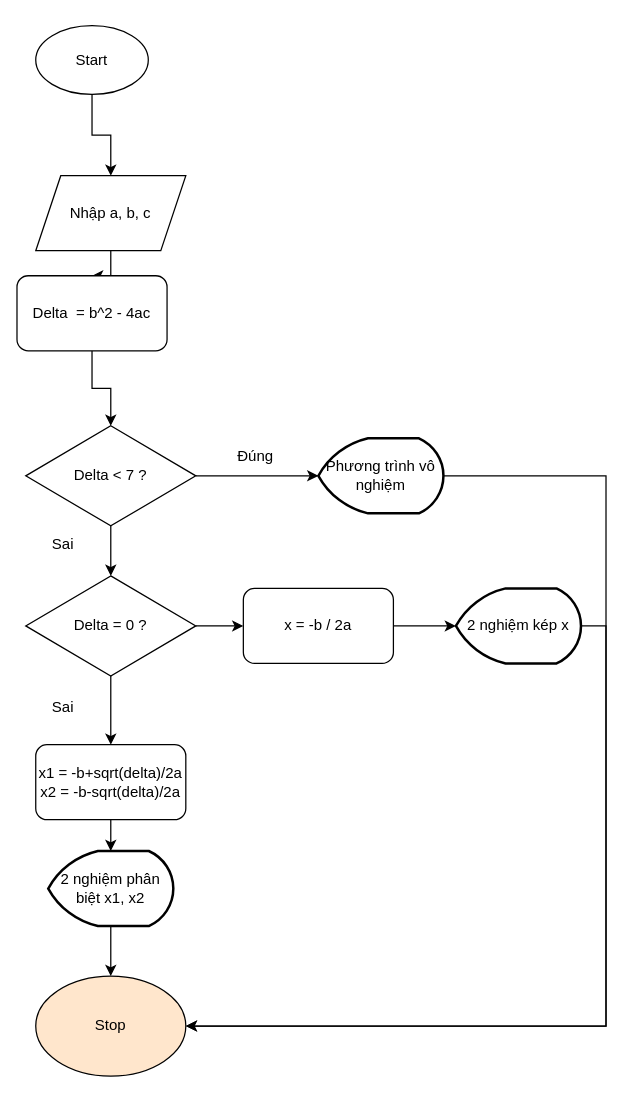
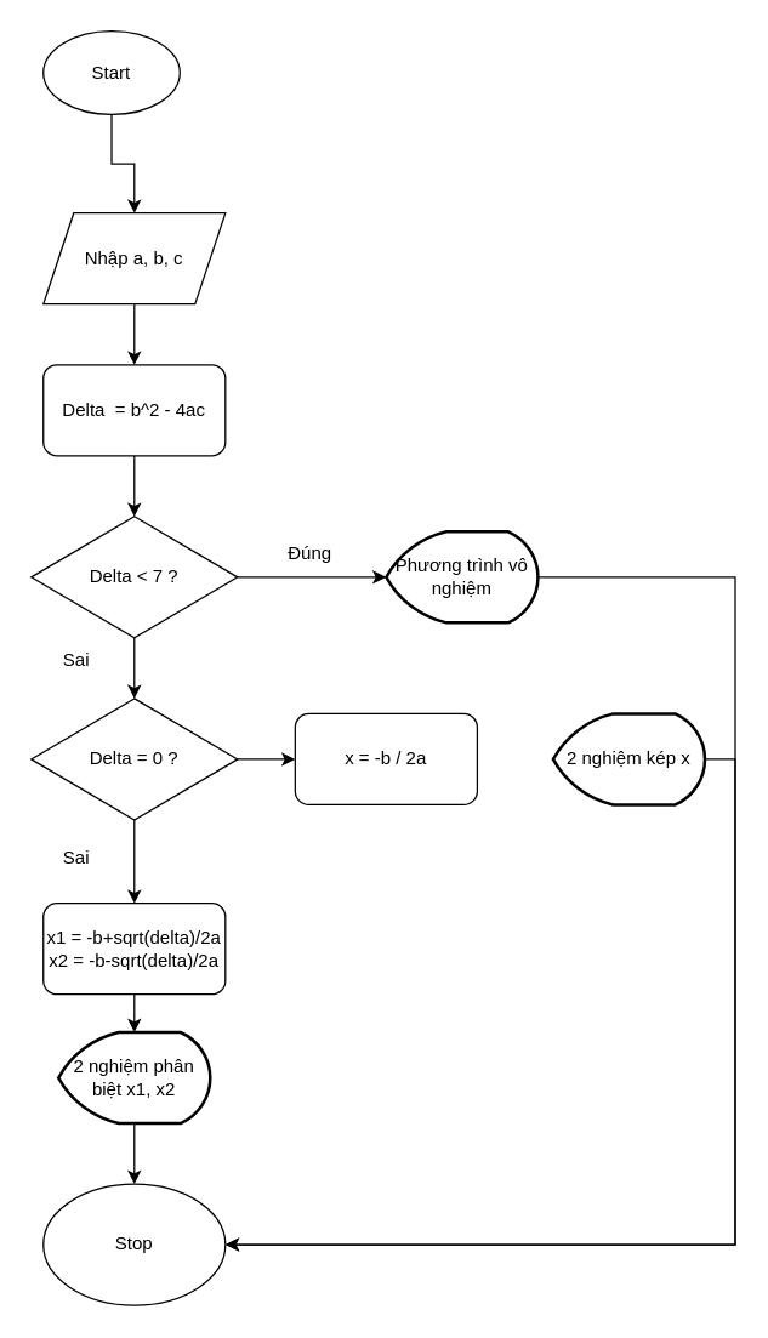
  <mxCell id="0" />
  <mxCell id="1" parent="0" />
  <mxCell id="2" value="" style="edgeStyle=orthogonalEdgeStyle;rounded=0;orthogonalLoop=1;jettySize=auto;html=1;" edge="1" parent="1" source="3" target="6"><mxGeometry relative="1" as="geometry" /></mxCell>
  <mxCell id="3" value="Start" style="ellipse;whiteSpace=wrap;html=1;" vertex="1" parent="1"><mxGeometry x="28" y="20" width="90" height="55" as="geometry" /></mxCell>
- <mxCell id="4" value="Stop" style="ellipse;whiteSpace=wrap;html=1;fillColor=#ffe6cc;" vertex="1" parent="1"><mxGeometry x="28" y="780" width="120" height="80" as="geometry" /></mxCell>
+ <mxCell id="4" value="Stop" style="ellipse;whiteSpace=wrap;html=1;" vertex="1" parent="1"><mxGeometry x="28" y="780" width="120" height="80" as="geometry" /></mxCell>
  <mxCell id="5" value="" style="edgeStyle=orthogonalEdgeStyle;rounded=0;orthogonalLoop=1;jettySize=auto;html=1;" edge="1" parent="1" source="6" target="8"><mxGeometry relative="1" as="geometry" /></mxCell>
  <mxCell id="6" value="Nhập a, b, c" style="shape=parallelogram;perimeter=parallelogramPerimeter;whiteSpace=wrap;html=1;fixedSize=1;" vertex="1" parent="1"><mxGeometry x="28" y="140" width="120" height="60" as="geometry" /></mxCell>
  <mxCell id="7" value="" style="edgeStyle=orthogonalEdgeStyle;rounded=0;orthogonalLoop=1;jettySize=auto;html=1;" edge="1" parent="1" source="8" target="11"><mxGeometry relative="1" as="geometry" /></mxCell>
- <mxCell id="8" value="Delta&amp;nbsp; = b^2 - 4ac" style="rounded=1;whiteSpace=wrap;html=1;" vertex="1" parent="1"><mxGeometry x="13" y="220" width="120" height="60" as="geometry" /></mxCell>
+ <mxCell id="8" value="Delta&amp;nbsp; = b^2 - 4ac" style="rounded=1;whiteSpace=wrap;html=1;" vertex="1" parent="1"><mxGeometry x="28" y="240" width="120" height="60" as="geometry" /></mxCell>
  <mxCell id="9" value="" style="edgeStyle=orthogonalEdgeStyle;rounded=0;orthogonalLoop=1;jettySize=auto;html=1;" edge="1" parent="1" source="11" target="13"><mxGeometry relative="1" as="geometry" /></mxCell>
  <mxCell id="10" value="" style="edgeStyle=orthogonalEdgeStyle;rounded=0;orthogonalLoop=1;jettySize=auto;html=1;" edge="1" parent="1" source="11" target="17"><mxGeometry relative="1" as="geometry" /></mxCell>
  <mxCell id="11" value="Delta &amp;lt; 7 ?" style="rhombus;whiteSpace=wrap;html=1;" vertex="1" parent="1"><mxGeometry x="20" y="340" width="136" height="80" as="geometry" /></mxCell>
  <mxCell id="12" style="edgeStyle=orthogonalEdgeStyle;rounded=0;orthogonalLoop=1;jettySize=auto;html=1;exitX=1;exitY=0.5;exitDx=0;exitDy=0;exitPerimeter=0;entryX=1;entryY=0.5;entryDx=0;entryDy=0;" edge="1" parent="1" source="13" target="4"><mxGeometry relative="1" as="geometry"><Array as="points"><mxPoint x="484" y="380" /><mxPoint x="484" y="820" /></Array></mxGeometry></mxCell>
  <mxCell id="13" value="Phương trình vô nghiệm" style="strokeWidth=2;html=1;shape=mxgraph.flowchart.display;whiteSpace=wrap;" vertex="1" parent="1"><mxGeometry x="254" y="350" width="100" height="60" as="geometry" /></mxCell>
  <mxCell id="14" value="Đúng" style="text;html=1;align=center;verticalAlign=middle;whiteSpace=wrap;rounded=0;" vertex="1" parent="1"><mxGeometry x="174" y="350" width="60" height="30" as="geometry" /></mxCell>
  <mxCell id="15" value="" style="edgeStyle=orthogonalEdgeStyle;rounded=0;orthogonalLoop=1;jettySize=auto;html=1;" edge="1" parent="1" source="17" target="22"><mxGeometry relative="1" as="geometry" /></mxCell>
  <mxCell id="16" value="" style="edgeStyle=orthogonalEdgeStyle;rounded=0;orthogonalLoop=1;jettySize=auto;html=1;" edge="1" parent="1" source="17" target="24"><mxGeometry relative="1" as="geometry" /></mxCell>
  <mxCell id="17" value="Delta = 0 ?" style="rhombus;whiteSpace=wrap;html=1;" vertex="1" parent="1"><mxGeometry x="20" y="460" width="136" height="80" as="geometry" /></mxCell>
  <mxCell id="18" value="Sai" style="text;html=1;align=center;verticalAlign=middle;whiteSpace=wrap;rounded=0;" vertex="1" parent="1"><mxGeometry x="20" y="420" width="60" height="30" as="geometry" /></mxCell>
  <mxCell id="19" style="edgeStyle=orthogonalEdgeStyle;rounded=0;orthogonalLoop=1;jettySize=auto;html=1;exitX=1;exitY=0.5;exitDx=0;exitDy=0;exitPerimeter=0;entryX=1;entryY=0.5;entryDx=0;entryDy=0;" edge="1" parent="1" source="20" target="4"><mxGeometry relative="1" as="geometry" /></mxCell>
  <mxCell id="20" value="2 nghiệm kép x" style="strokeWidth=2;html=1;shape=mxgraph.flowchart.display;whiteSpace=wrap;" vertex="1" parent="1"><mxGeometry x="364" y="470" width="100" height="60" as="geometry" /></mxCell>
- <mxCell id="21" value="" style="edgeStyle=orthogonalEdgeStyle;rounded=0;orthogonalLoop=1;jettySize=auto;html=1;" edge="1" parent="1" source="22" target="20"><mxGeometry relative="1" as="geometry" /></mxCell>
  <mxCell id="22" value="x = -b / 2a" style="rounded=1;whiteSpace=wrap;html=1;" vertex="1" parent="1"><mxGeometry x="194" y="470" width="120" height="60" as="geometry" /></mxCell>
  <mxCell id="23" value="" style="edgeStyle=orthogonalEdgeStyle;rounded=0;orthogonalLoop=1;jettySize=auto;html=1;" edge="1" parent="1" source="24" target="27"><mxGeometry relative="1" as="geometry" /></mxCell>
  <mxCell id="24" value="x1 = -b+sqrt(delta)/2a&lt;div&gt;x2 = -b-sqrt(delta)/2a&lt;/div&gt;" style="rounded=1;whiteSpace=wrap;html=1;" vertex="1" parent="1"><mxGeometry x="28" y="595" width="120" height="60" as="geometry" /></mxCell>
  <mxCell id="25" value="Sai" style="text;html=1;align=center;verticalAlign=middle;whiteSpace=wrap;rounded=0;" vertex="1" parent="1"><mxGeometry x="20" y="550" width="60" height="30" as="geometry" /></mxCell>
  <mxCell id="26" value="" style="edgeStyle=orthogonalEdgeStyle;rounded=0;orthogonalLoop=1;jettySize=auto;html=1;" edge="1" parent="1" source="27" target="4"><mxGeometry relative="1" as="geometry" /></mxCell>
  <mxCell id="27" value="2 nghiệm phân biệt x1, x2" style="strokeWidth=2;html=1;shape=mxgraph.flowchart.display;whiteSpace=wrap;" vertex="1" parent="1"><mxGeometry x="38" y="680" width="100" height="60" as="geometry" /></mxCell>
